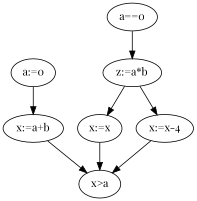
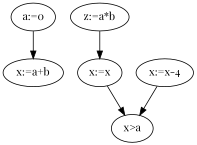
  digraph {
    fontname="Playfair Display"
    node [fontname="Playfair Display"]
    edge [fontname="Playfair Display"]
    n1 [label="a:=0"]
    n2 [label="x:=a+b"]
    n3 [label="x>a"]
-   n4 [label="a==0"]
    n5 [label="z:=a*b"]
    n6 [label="x:=x"]
    n7 [label="x:=x-4"]
    n1 -> n2
-   n2 -> n3
-   n4 -> n5
    n5 -> n6
-   n5 -> n7
    n6 -> n3
    n7 -> n3
  }
